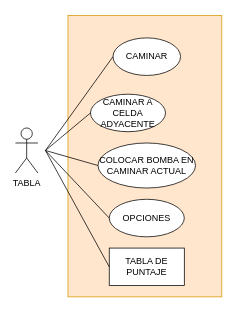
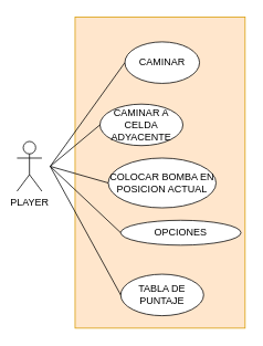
  <mxCell id="0" />
  <mxCell id="1" parent="0" />
  <mxCell id="2" value="" style="rounded=0;whiteSpace=wrap;html=1;fillColor=#ffe6cc;strokeColor=#d79b00;" vertex="1" parent="1"><mxGeometry x="90" y="20" width="205" height="375" as="geometry" /></mxCell>
- <mxCell id="3" value="TABLA" style="shape=umlActor;verticalLabelPosition=bottom;labelBackgroundColor=#ffffff;verticalAlign=top;html=1;outlineConnect=0;" vertex="1" parent="1"><mxGeometry x="20" y="170" width="30" height="60" as="geometry" /></mxCell>
+ <mxCell id="3" value="PLAYER" style="shape=umlActor;verticalLabelPosition=bottom;labelBackgroundColor=#ffffff;verticalAlign=top;html=1;outlineConnect=0;" vertex="1" parent="1"><mxGeometry x="20" y="170" width="30" height="60" as="geometry" /></mxCell>
  <mxCell id="4" value="CAMINAR" style="ellipse;whiteSpace=wrap;html=1;" vertex="1" parent="1"><mxGeometry x="150" y="50" width="90" height="50" as="geometry" /></mxCell>
  <mxCell id="5" value="CAMINAR A CELDA ADYACENTE" style="ellipse;whiteSpace=wrap;html=1;" vertex="1" parent="1"><mxGeometry x="120" y="125" width="100" height="50" as="geometry" /></mxCell>
- <mxCell id="6" value="COLOCAR BOMBA EN CAMINAR ACTUAL" style="ellipse;whiteSpace=wrap;html=1;" vertex="1" parent="1"><mxGeometry x="130" y="190" width="130" height="60" as="geometry" /></mxCell>
- <mxCell id="7" value="OPCIONES" style="ellipse;whiteSpace=wrap;html=1;" vertex="1" parent="1"><mxGeometry x="145" y="265" width="100" height="50" as="geometry" /></mxCell>
- <mxCell id="8" value="TABLA DE PUNTAJE" style="whiteSpace=wrap;html=1;rounded=0;" vertex="1" parent="1"><mxGeometry x="145" y="330" width="100" height="50" as="geometry" /></mxCell>
+ <mxCell id="6" value="COLOCAR BOMBA EN POSICION ACTUAL" style="ellipse;whiteSpace=wrap;html=1;" vertex="1" parent="1"><mxGeometry x="130" y="190" width="130" height="60" as="geometry" /></mxCell>
+ <mxCell id="7" value="OPCIONES" style="ellipse;whiteSpace=wrap;html=1;" vertex="1" parent="1"><mxGeometry x="145" y="265" width="145" height="30" as="geometry" /></mxCell>
+ <mxCell id="8" value="TABLA DE PUNTAJE" style="ellipse;whiteSpace=wrap;html=1;" vertex="1" parent="1"><mxGeometry x="145" y="330" width="100" height="50" as="geometry" /></mxCell>
  <mxCell id="9" value="" style="endArrow=none;html=1;entryX=0;entryY=0.5;entryDx=0;entryDy=0;" edge="1" parent="1" target="4"><mxGeometry width="50" height="50" relative="1" as="geometry"><mxPoint x="60" y="200" as="sourcePoint" /><mxPoint x="60" y="400" as="targetPoint" /></mxGeometry></mxCell>
  <mxCell id="10" value="" style="endArrow=none;html=1;entryX=0;entryY=0.5;entryDx=0;entryDy=0;" edge="1" parent="1" target="5"><mxGeometry width="50" height="50" relative="1" as="geometry"><mxPoint x="60" y="200" as="sourcePoint" /><mxPoint x="160" y="75" as="targetPoint" /></mxGeometry></mxCell>
  <mxCell id="11" value="" style="endArrow=none;html=1;entryX=0;entryY=0.5;entryDx=0;entryDy=0;" edge="1" parent="1" target="6"><mxGeometry width="50" height="50" relative="1" as="geometry"><mxPoint x="60" y="200" as="sourcePoint" /><mxPoint x="170" y="85" as="targetPoint" /></mxGeometry></mxCell>
  <mxCell id="12" value="" style="endArrow=none;html=1;entryX=0;entryY=0.5;entryDx=0;entryDy=0;" edge="1" parent="1" target="7"><mxGeometry width="50" height="50" relative="1" as="geometry"><mxPoint x="60" y="200" as="sourcePoint" /><mxPoint x="180" y="95" as="targetPoint" /></mxGeometry></mxCell>
  <mxCell id="13" value="" style="endArrow=none;html=1;entryX=0;entryY=0.5;entryDx=0;entryDy=0;" edge="1" parent="1" target="8"><mxGeometry width="50" height="50" relative="1" as="geometry"><mxPoint x="60" y="200" as="sourcePoint" /><mxPoint x="190" y="105" as="targetPoint" /></mxGeometry></mxCell>
